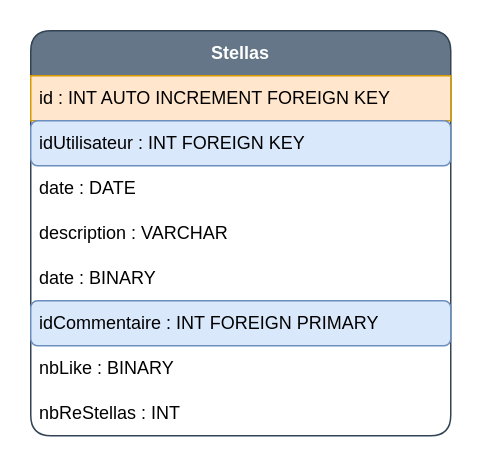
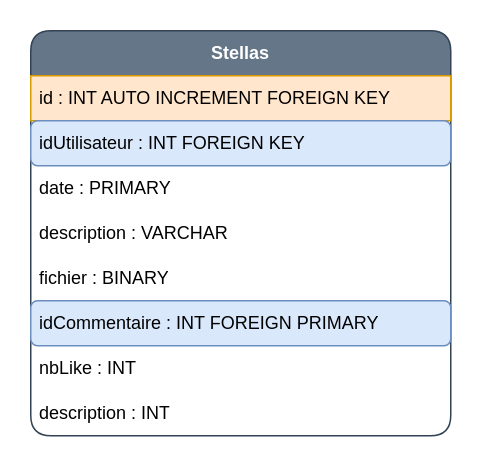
  <mxCell id="0" />
  <mxCell id="1" parent="0" />
  <mxCell id="2" value="&lt;b&gt;Stellas&lt;/b&gt;" style="swimlane;fontStyle=0;childLayout=stackLayout;horizontal=1;startSize=30;horizontalStack=0;resizeParent=1;resizeParentMax=0;resizeLast=0;collapsible=1;marginBottom=0;whiteSpace=wrap;html=1;rounded=1;fillColor=#647687;fontColor=#ffffff;strokeColor=#314354;" vertex="1" parent="1"><mxGeometry x="20" y="20" width="280" height="270" as="geometry" /></mxCell>
  <mxCell id="3" value="id : INT AUTO INCREMENT FOREIGN KEY" style="text;strokeColor=#d79b00;fillColor=#ffe6cc;align=left;verticalAlign=middle;spacingLeft=4;spacingRight=4;overflow=hidden;points=[[0,0.5],[1,0.5]];portConstraint=eastwest;rotatable=0;whiteSpace=wrap;html=1;" vertex="1" parent="2"><mxGeometry y="30" width="280" height="30" as="geometry" /></mxCell>
  <mxCell id="4" value="idUtilisateur : INT FOREIGN KEY" style="text;strokeColor=#6c8ebf;fillColor=#dae8fc;align=left;verticalAlign=middle;spacingLeft=4;spacingRight=4;overflow=hidden;points=[[0,0.5],[1,0.5]];portConstraint=eastwest;rotatable=0;whiteSpace=wrap;html=1;rounded=1;" vertex="1" parent="2"><mxGeometry y="60" width="280" height="30" as="geometry" /></mxCell>
- <mxCell id="5" value="date : DATE" style="text;strokeColor=none;fillColor=none;align=left;verticalAlign=middle;spacingLeft=4;spacingRight=4;overflow=hidden;points=[[0,0.5],[1,0.5]];portConstraint=eastwest;rotatable=0;whiteSpace=wrap;html=1;rounded=1;" vertex="1" parent="2"><mxGeometry y="90" width="280" height="30" as="geometry" /></mxCell>
+ <mxCell id="5" value="date : PRIMARY" style="text;strokeColor=none;fillColor=none;align=left;verticalAlign=middle;spacingLeft=4;spacingRight=4;overflow=hidden;points=[[0,0.5],[1,0.5]];portConstraint=eastwest;rotatable=0;whiteSpace=wrap;html=1;rounded=1;" vertex="1" parent="2"><mxGeometry y="90" width="280" height="30" as="geometry" /></mxCell>
  <mxCell id="6" value="description : VARCHAR" style="text;strokeColor=none;fillColor=none;align=left;verticalAlign=middle;spacingLeft=4;spacingRight=4;overflow=hidden;points=[[0,0.5],[1,0.5]];portConstraint=eastwest;rotatable=0;whiteSpace=wrap;html=1;rounded=1;" vertex="1" parent="2"><mxGeometry y="120" width="280" height="30" as="geometry" /></mxCell>
- <mxCell id="7" value="date : BINARY" style="text;strokeColor=none;fillColor=none;align=left;verticalAlign=middle;spacingLeft=4;spacingRight=4;overflow=hidden;points=[[0,0.5],[1,0.5]];portConstraint=eastwest;rotatable=0;whiteSpace=wrap;html=1;rounded=1;" vertex="1" parent="2"><mxGeometry y="150" width="280" height="30" as="geometry" /></mxCell>
+ <mxCell id="7" value="fichier : BINARY" style="text;strokeColor=none;fillColor=none;align=left;verticalAlign=middle;spacingLeft=4;spacingRight=4;overflow=hidden;points=[[0,0.5],[1,0.5]];portConstraint=eastwest;rotatable=0;whiteSpace=wrap;html=1;rounded=1;" vertex="1" parent="2"><mxGeometry y="150" width="280" height="30" as="geometry" /></mxCell>
  <mxCell id="8" value="idCommentaire : INT FOREIGN PRIMARY" style="text;strokeColor=#6c8ebf;fillColor=#dae8fc;align=left;verticalAlign=middle;spacingLeft=4;spacingRight=4;overflow=hidden;points=[[0,0.5],[1,0.5]];portConstraint=eastwest;rotatable=0;whiteSpace=wrap;html=1;rounded=1;" vertex="1" parent="2"><mxGeometry y="180" width="280" height="30" as="geometry" /></mxCell>
- <mxCell id="9" value="nbLike : BINARY" style="text;strokeColor=none;fillColor=none;align=left;verticalAlign=middle;spacingLeft=4;spacingRight=4;overflow=hidden;points=[[0,0.5],[1,0.5]];portConstraint=eastwest;rotatable=0;whiteSpace=wrap;html=1;rounded=1;" vertex="1" parent="2"><mxGeometry y="210" width="280" height="30" as="geometry" /></mxCell>
- <mxCell id="10" value="nbReStellas : INT" style="text;strokeColor=none;fillColor=none;align=left;verticalAlign=middle;spacingLeft=4;spacingRight=4;overflow=hidden;points=[[0,0.5],[1,0.5]];portConstraint=eastwest;rotatable=0;whiteSpace=wrap;html=1;rounded=1;" vertex="1" parent="2"><mxGeometry y="240" width="280" height="30" as="geometry" /></mxCell>
+ <mxCell id="9" value="nbLike : INT" style="text;strokeColor=none;fillColor=none;align=left;verticalAlign=middle;spacingLeft=4;spacingRight=4;overflow=hidden;points=[[0,0.5],[1,0.5]];portConstraint=eastwest;rotatable=0;whiteSpace=wrap;html=1;rounded=1;" vertex="1" parent="2"><mxGeometry y="210" width="280" height="30" as="geometry" /></mxCell>
+ <mxCell id="10" value="description : INT" style="text;strokeColor=none;fillColor=none;align=left;verticalAlign=middle;spacingLeft=4;spacingRight=4;overflow=hidden;points=[[0,0.5],[1,0.5]];portConstraint=eastwest;rotatable=0;whiteSpace=wrap;html=1;rounded=1;" vertex="1" parent="2"><mxGeometry y="240" width="280" height="30" as="geometry" /></mxCell>
